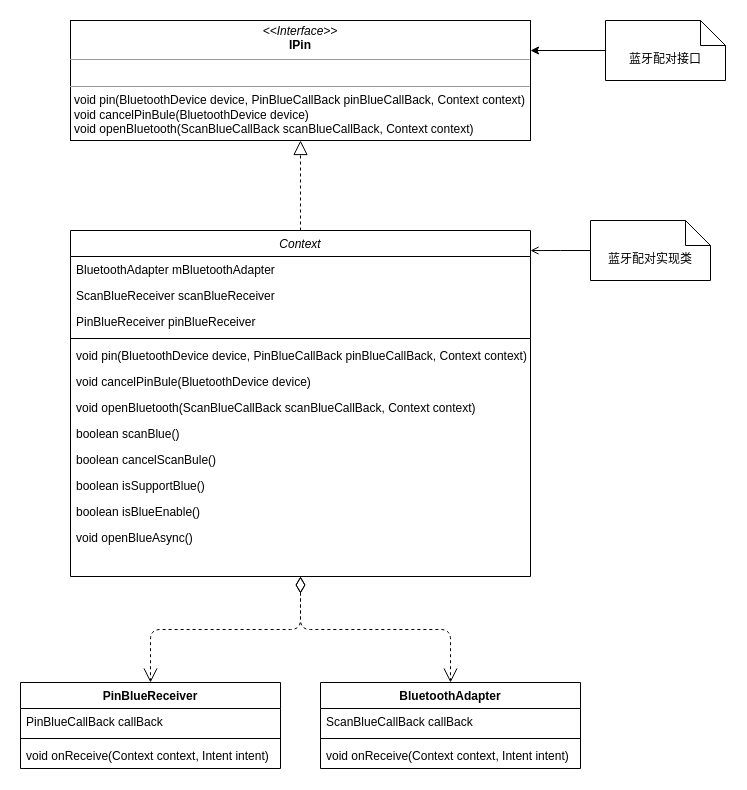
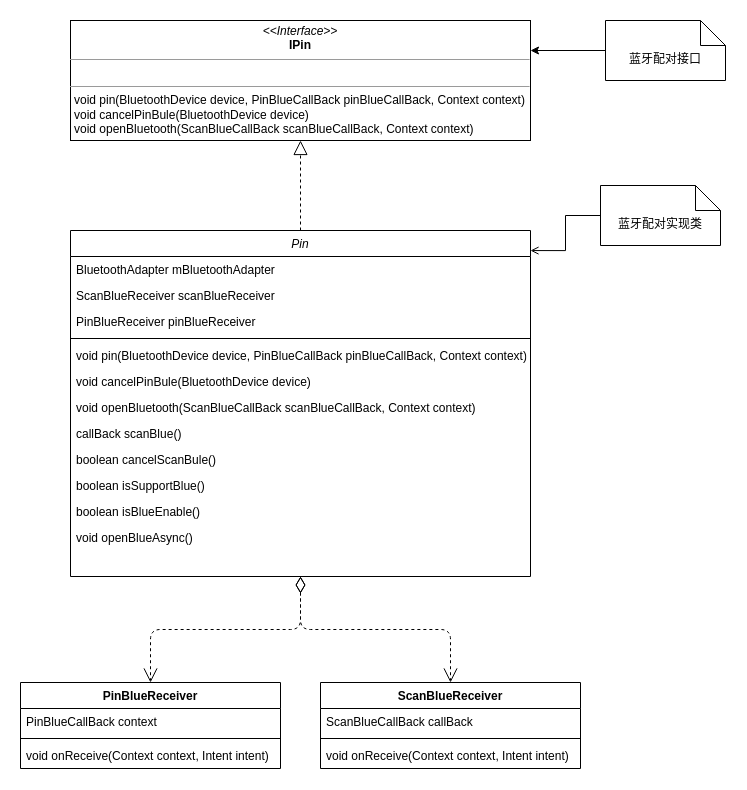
  <mxCell id="0" />
  <mxCell id="1" parent="0" />
- <mxCell id="2" value="Context" style="swimlane;fontStyle=2;align=center;verticalAlign=top;childLayout=stackLayout;horizontal=1;startSize=26;horizontalStack=0;resizeParent=1;resizeLast=0;collapsible=1;marginBottom=0;rounded=0;shadow=0;strokeWidth=1;" vertex="1" parent="1"><mxGeometry x="70" y="230" width="460" height="346" as="geometry"><mxRectangle x="230" y="140" width="160" height="26" as="alternateBounds" /></mxGeometry></mxCell>
+ <mxCell id="2" value="Pin" style="swimlane;fontStyle=2;align=center;verticalAlign=top;childLayout=stackLayout;horizontal=1;startSize=26;horizontalStack=0;resizeParent=1;resizeLast=0;collapsible=1;marginBottom=0;rounded=0;shadow=0;strokeWidth=1;" vertex="1" parent="1"><mxGeometry x="70" y="230" width="460" height="346" as="geometry"><mxRectangle x="230" y="140" width="160" height="26" as="alternateBounds" /></mxGeometry></mxCell>
  <mxCell id="3" value="BluetoothAdapter mBluetoothAdapter" style="text;align=left;verticalAlign=top;spacingLeft=4;spacingRight=4;overflow=hidden;rotatable=0;points=[[0,0.5],[1,0.5]];portConstraint=eastwest;" vertex="1" parent="2"><mxGeometry y="26" width="460" height="26" as="geometry" /></mxCell>
  <mxCell id="4" value="ScanBlueReceiver scanBlueReceiver" style="text;align=left;verticalAlign=top;spacingLeft=4;spacingRight=4;overflow=hidden;rotatable=0;points=[[0,0.5],[1,0.5]];portConstraint=eastwest;rounded=0;shadow=0;html=0;" vertex="1" parent="2"><mxGeometry y="52" width="460" height="26" as="geometry" /></mxCell>
  <mxCell id="5" value="PinBlueReceiver pinBlueReceiver" style="text;align=left;verticalAlign=top;spacingLeft=4;spacingRight=4;overflow=hidden;rotatable=0;points=[[0,0.5],[1,0.5]];portConstraint=eastwest;rounded=0;shadow=0;html=0;" vertex="1" parent="2"><mxGeometry y="78" width="460" height="26" as="geometry" /></mxCell>
  <mxCell id="6" value="" style="line;html=1;strokeWidth=1;align=left;verticalAlign=middle;spacingTop=-1;spacingLeft=3;spacingRight=3;rotatable=0;labelPosition=right;points=[];portConstraint=eastwest;" vertex="1" parent="2"><mxGeometry y="104" width="460" height="8" as="geometry" /></mxCell>
  <mxCell id="7" value="void pin(BluetoothDevice device, PinBlueCallBack pinBlueCallBack, Context context)" style="text;align=left;verticalAlign=top;spacingLeft=4;spacingRight=4;overflow=hidden;rotatable=0;points=[[0,0.5],[1,0.5]];portConstraint=eastwest;" vertex="1" parent="2"><mxGeometry y="112" width="460" height="26" as="geometry" /></mxCell>
  <mxCell id="8" value="void cancelPinBule(BluetoothDevice device)" style="text;align=left;verticalAlign=top;spacingLeft=4;spacingRight=4;overflow=hidden;rotatable=0;points=[[0,0.5],[1,0.5]];portConstraint=eastwest;" vertex="1" parent="2"><mxGeometry y="138" width="460" height="26" as="geometry" /></mxCell>
  <mxCell id="9" value="void openBluetooth(ScanBlueCallBack scanBlueCallBack, Context context)" style="text;align=left;verticalAlign=top;spacingLeft=4;spacingRight=4;overflow=hidden;rotatable=0;points=[[0,0.5],[1,0.5]];portConstraint=eastwest;" vertex="1" parent="2"><mxGeometry y="164" width="460" height="26" as="geometry" /></mxCell>
- <mxCell id="10" value="boolean scanBlue()" style="text;align=left;verticalAlign=top;spacingLeft=4;spacingRight=4;overflow=hidden;rotatable=0;points=[[0,0.5],[1,0.5]];portConstraint=eastwest;" vertex="1" parent="2"><mxGeometry y="190" width="460" height="26" as="geometry" /></mxCell>
+ <mxCell id="10" value="callBack scanBlue()" style="text;align=left;verticalAlign=top;spacingLeft=4;spacingRight=4;overflow=hidden;rotatable=0;points=[[0,0.5],[1,0.5]];portConstraint=eastwest;" vertex="1" parent="2"><mxGeometry y="190" width="460" height="26" as="geometry" /></mxCell>
  <mxCell id="11" value="boolean cancelScanBule()" style="text;align=left;verticalAlign=top;spacingLeft=4;spacingRight=4;overflow=hidden;rotatable=0;points=[[0,0.5],[1,0.5]];portConstraint=eastwest;" vertex="1" parent="2"><mxGeometry y="216" width="460" height="26" as="geometry" /></mxCell>
  <mxCell id="12" value="boolean isSupportBlue()" style="text;align=left;verticalAlign=top;spacingLeft=4;spacingRight=4;overflow=hidden;rotatable=0;points=[[0,0.5],[1,0.5]];portConstraint=eastwest;" vertex="1" parent="2"><mxGeometry y="242" width="460" height="26" as="geometry" /></mxCell>
  <mxCell id="13" value="boolean isBlueEnable()" style="text;align=left;verticalAlign=top;spacingLeft=4;spacingRight=4;overflow=hidden;rotatable=0;points=[[0,0.5],[1,0.5]];portConstraint=eastwest;" vertex="1" parent="2"><mxGeometry y="268" width="460" height="26" as="geometry" /></mxCell>
  <mxCell id="14" value="void openBlueAsync()" style="text;align=left;verticalAlign=top;spacingLeft=4;spacingRight=4;overflow=hidden;rotatable=0;points=[[0,0.5],[1,0.5]];portConstraint=eastwest;" vertex="1" parent="2"><mxGeometry y="294" width="460" height="26" as="geometry" /></mxCell>
  <mxCell id="15" value="&lt;p style=&quot;margin: 0px ; margin-top: 4px ; text-align: center&quot;&gt;&lt;i&gt;&amp;lt;&amp;lt;Interface&amp;gt;&amp;gt;&lt;/i&gt;&lt;br&gt;&lt;b&gt;IPin&lt;/b&gt;&lt;br&gt;&lt;/p&gt;&lt;hr size=&quot;1&quot;&gt;&lt;p style=&quot;margin: 0px ; margin-left: 4px&quot;&gt;&lt;br&gt;&lt;/p&gt;&lt;hr size=&quot;1&quot;&gt;&lt;p style=&quot;margin: 0px ; margin-left: 4px&quot;&gt;void pin(BluetoothDevice device, PinBlueCallBack pinBlueCallBack, Context context)&lt;br&gt;void cancelPinBule(BluetoothDevice device)&lt;/p&gt;&lt;p style=&quot;margin: 0px ; margin-left: 4px&quot;&gt;void openBluetooth(ScanBlueCallBack scanBlueCallBack, Context context)&lt;br&gt;&lt;/p&gt;" style="verticalAlign=top;align=left;overflow=fill;fontSize=12;fontFamily=Helvetica;html=1;" vertex="1" parent="1"><mxGeometry x="70" y="20" width="460" height="120" as="geometry" /></mxCell>
  <mxCell id="16" value="" style="endArrow=block;dashed=1;endFill=0;endSize=12;html=1;" edge="1" parent="1" source="2" target="15"><mxGeometry width="160" relative="1" as="geometry"><mxPoint x="100" y="190" as="sourcePoint" /><mxPoint x="260" y="190" as="targetPoint" /></mxGeometry></mxCell>
  <mxCell id="17" style="edgeStyle=orthogonalEdgeStyle;rounded=0;orthogonalLoop=1;jettySize=auto;html=1;entryX=1;entryY=0.25;entryDx=0;entryDy=0;" edge="1" parent="1" source="18" target="15"><mxGeometry relative="1" as="geometry" /></mxCell>
  <mxCell id="18" value="蓝牙配对接口" style="shape=note2;boundedLbl=1;whiteSpace=wrap;html=1;size=25;verticalAlign=top;align=center;" vertex="1" parent="1"><mxGeometry x="605" y="20" width="120" height="60" as="geometry" /></mxCell>
  <mxCell id="19" style="edgeStyle=orthogonalEdgeStyle;rounded=0;orthogonalLoop=1;jettySize=auto;html=1;entryX=1;entryY=0.058;entryDx=0;entryDy=0;entryPerimeter=0;endArrow=open;" edge="1" parent="1" source="20" target="2"><mxGeometry relative="1" as="geometry"><mxPoint x="560" y="253" as="targetPoint" /></mxGeometry></mxCell>
- <mxCell id="20" value="蓝牙配对实现类" style="shape=note2;boundedLbl=1;whiteSpace=wrap;html=1;size=25;verticalAlign=top;align=center;" vertex="1" parent="1"><mxGeometry x="590" y="220" width="120" height="60" as="geometry" /></mxCell>
- <mxCell id="21" value="BluetoothAdapter" style="swimlane;fontStyle=1;align=center;verticalAlign=top;childLayout=stackLayout;horizontal=1;startSize=26;horizontalStack=0;resizeParent=1;resizeParentMax=0;resizeLast=0;collapsible=1;marginBottom=0;" vertex="1" parent="1"><mxGeometry x="320" y="682" width="260" height="86" as="geometry" /></mxCell>
+ <mxCell id="20" value="蓝牙配对实现类" style="shape=note2;boundedLbl=1;whiteSpace=wrap;html=1;size=25;verticalAlign=top;align=center;" vertex="1" parent="1"><mxGeometry x="600" y="185" width="120" height="60" as="geometry" /></mxCell>
+ <mxCell id="21" value="ScanBlueReceiver" style="swimlane;fontStyle=1;align=center;verticalAlign=top;childLayout=stackLayout;horizontal=1;startSize=26;horizontalStack=0;resizeParent=1;resizeParentMax=0;resizeLast=0;collapsible=1;marginBottom=0;" vertex="1" parent="1"><mxGeometry x="320" y="682" width="260" height="86" as="geometry" /></mxCell>
  <mxCell id="22" value="ScanBlueCallBack callBack" style="text;strokeColor=none;fillColor=none;align=left;verticalAlign=top;spacingLeft=4;spacingRight=4;overflow=hidden;rotatable=0;points=[[0,0.5],[1,0.5]];portConstraint=eastwest;" vertex="1" parent="21"><mxGeometry y="26" width="260" height="26" as="geometry" /></mxCell>
  <mxCell id="23" value="" style="line;strokeWidth=1;fillColor=none;align=left;verticalAlign=middle;spacingTop=-1;spacingLeft=3;spacingRight=3;rotatable=0;labelPosition=right;points=[];portConstraint=eastwest;" vertex="1" parent="21"><mxGeometry y="52" width="260" height="8" as="geometry" /></mxCell>
  <mxCell id="24" value="void onReceive(Context context, Intent intent)" style="text;strokeColor=none;fillColor=none;align=left;verticalAlign=top;spacingLeft=4;spacingRight=4;overflow=hidden;rotatable=0;points=[[0,0.5],[1,0.5]];portConstraint=eastwest;" vertex="1" parent="21"><mxGeometry y="60" width="260" height="26" as="geometry" /></mxCell>
  <mxCell id="25" value="PinBlueReceiver" style="swimlane;fontStyle=1;align=center;verticalAlign=top;childLayout=stackLayout;horizontal=1;startSize=26;horizontalStack=0;resizeParent=1;resizeParentMax=0;resizeLast=0;collapsible=1;marginBottom=0;" vertex="1" parent="1"><mxGeometry x="20" y="682" width="260" height="86" as="geometry" /></mxCell>
- <mxCell id="26" value="PinBlueCallBack callBack" style="text;strokeColor=none;fillColor=none;align=left;verticalAlign=top;spacingLeft=4;spacingRight=4;overflow=hidden;rotatable=0;points=[[0,0.5],[1,0.5]];portConstraint=eastwest;" vertex="1" parent="25"><mxGeometry y="26" width="260" height="26" as="geometry" /></mxCell>
+ <mxCell id="26" value="PinBlueCallBack context" style="text;strokeColor=none;fillColor=none;align=left;verticalAlign=top;spacingLeft=4;spacingRight=4;overflow=hidden;rotatable=0;points=[[0,0.5],[1,0.5]];portConstraint=eastwest;" vertex="1" parent="25"><mxGeometry y="26" width="260" height="26" as="geometry" /></mxCell>
  <mxCell id="27" value="" style="line;strokeWidth=1;fillColor=none;align=left;verticalAlign=middle;spacingTop=-1;spacingLeft=3;spacingRight=3;rotatable=0;labelPosition=right;points=[];portConstraint=eastwest;" vertex="1" parent="25"><mxGeometry y="52" width="260" height="8" as="geometry" /></mxCell>
  <mxCell id="28" value="void onReceive(Context context, Intent intent)" style="text;strokeColor=none;fillColor=none;align=left;verticalAlign=top;spacingLeft=4;spacingRight=4;overflow=hidden;rotatable=0;points=[[0,0.5],[1,0.5]];portConstraint=eastwest;" vertex="1" parent="25"><mxGeometry y="60" width="260" height="26" as="geometry" /></mxCell>
  <mxCell id="29" value="" style="endArrow=open;html=1;endSize=12;startArrow=diamondThin;startSize=14;startFill=0;edgeStyle=orthogonalEdgeStyle;align=left;verticalAlign=bottom;exitX=0.5;exitY=1;exitDx=0;exitDy=0;dashed=1;" edge="1" parent="1" source="2" target="21"><mxGeometry x="-1" y="3" relative="1" as="geometry"><mxPoint x="220" y="610" as="sourcePoint" /><mxPoint x="380" y="610" as="targetPoint" /></mxGeometry></mxCell>
  <mxCell id="30" value="" style="endArrow=open;html=1;endSize=12;startArrow=diamondThin;startSize=14;startFill=0;edgeStyle=orthogonalEdgeStyle;align=left;verticalAlign=bottom;dashed=1;" edge="1" parent="1" source="2" target="25"><mxGeometry x="-1" y="3" relative="1" as="geometry"><mxPoint x="190" y="610" as="sourcePoint" /><mxPoint x="390" y="620" as="targetPoint" /></mxGeometry></mxCell>
